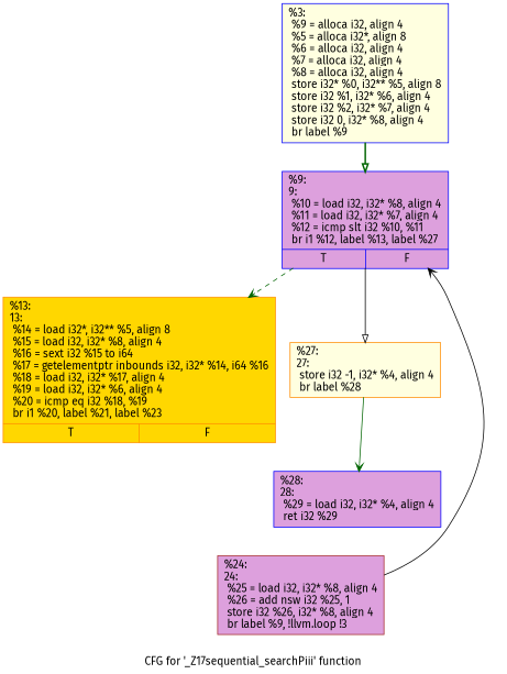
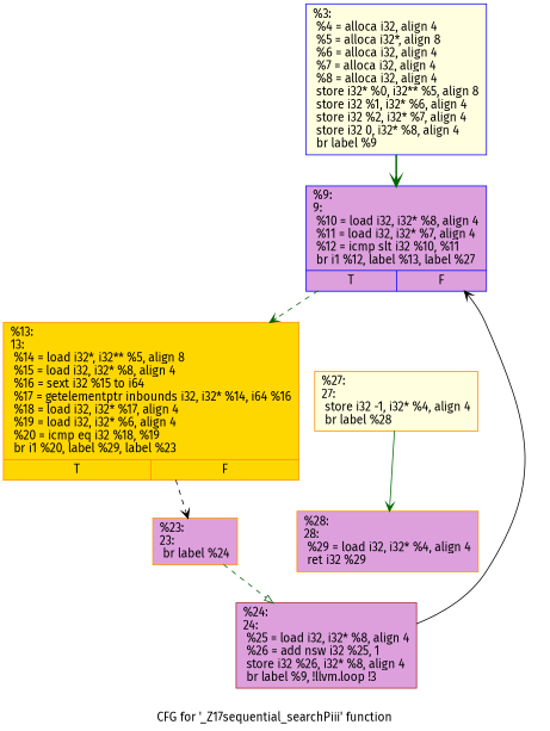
  digraph {
    fontname="Fira Sans"
    label="CFG for '_Z17sequential_searchPiii' function"
    node [color=blue fillcolor=plum fontname="Fira Sans" shape=record style=filled]
    edge [arrowhead=vee color=darkgreen fontname="Fira Sans" style=dashed]
-   n1 [fillcolor=lightyellow label="{%3:\l  %9 = alloca i32, align 4\l  %5 = alloca i32*, align 8\l  %6 = alloca i32, align 4\l  %7 = alloca i32, align 4\l  %8 = alloca i32, align 4\l  store i32* %0, i32** %5, align 8\l  store i32 %1, i32* %6, align 4\l  store i32 %2, i32* %7, align 4\l  store i32 0, i32* %8, align 4\l  br label %9\l}"]
+   n1 [fillcolor=lightyellow label="{%3:\l  %4 = alloca i32, align 4\l  %5 = alloca i32*, align 8\l  %6 = alloca i32, align 4\l  %7 = alloca i32, align 4\l  %8 = alloca i32, align 4\l  store i32* %0, i32** %5, align 8\l  store i32 %1, i32* %6, align 4\l  store i32 %2, i32* %7, align 4\l  store i32 0, i32* %8, align 4\l  br label %9\l}"]
    n2 [label="{%9:\l9:                                                \l  %10 = load i32, i32* %8, align 4\l  %11 = load i32, i32* %7, align 4\l  %12 = icmp slt i32 %10, %11\l  br i1 %12, label %13, label %27\l|{<s0>T|<s1>F}}"]
-   n3 [color=darkorange fillcolor=gold label="{%13:\l13:                                               \l  %14 = load i32*, i32** %5, align 8\l  %15 = load i32, i32* %8, align 4\l  %16 = sext i32 %15 to i64\l  %17 = getelementptr inbounds i32, i32* %14, i64 %16\l  %18 = load i32, i32* %17, align 4\l  %19 = load i32, i32* %6, align 4\l  %20 = icmp eq i32 %18, %19\l  br i1 %20, label %21, label %23\l|{<s0>T|<s1>F}}"]
+   n3 [color=darkorange fillcolor=gold label="{%13:\l13:                                               \l  %14 = load i32*, i32** %5, align 8\l  %15 = load i32, i32* %8, align 4\l  %16 = sext i32 %15 to i64\l  %17 = getelementptr inbounds i32, i32* %14, i64 %16\l  %18 = load i32, i32* %17, align 4\l  %19 = load i32, i32* %6, align 4\l  %20 = icmp eq i32 %18, %19\l  br i1 %20, label %29, label %23\l|{<s0>T|<s1>F}}"]
    n4 [color=darkorange fillcolor=lightyellow label="{%27:\l27:                                               \l  store i32 -1, i32* %4, align 4\l  br label %28\l}"]
-   n6 [label="{%28:\l28:                                               \l  %29 = load i32, i32* %4, align 4\l  ret i32 %29\l}"]
+   n5 [color=darkorange label="{%23:\l23:                                               \l  br label %24\l}"]
+   n6 [color=darkorange label="{%28:\l28:                                               \l  %29 = load i32, i32* %4, align 4\l  ret i32 %29\l}"]
    n7 [color=brown label="{%24:\l24:                                               \l  %25 = load i32, i32* %8, align 4\l  %26 = add nsw i32 %25, 1\l  store i32 %26, i32* %8, align 4\l  br label %9, !llvm.loop !3\l}"]
-   n1 -> n2 [arrowhead=onormal style=bold]
+   n1 -> n2 [style=bold]
    n2 -> n3
-   n2 -> n4 [arrowhead=onormal color=black style=solid]
+   n3 -> n5 [color=black]
    n4 -> n6 [style=solid]
+   n5 -> n7 [arrowhead=onormal]
    n7 -> n2 [color=black style=solid]
  }
